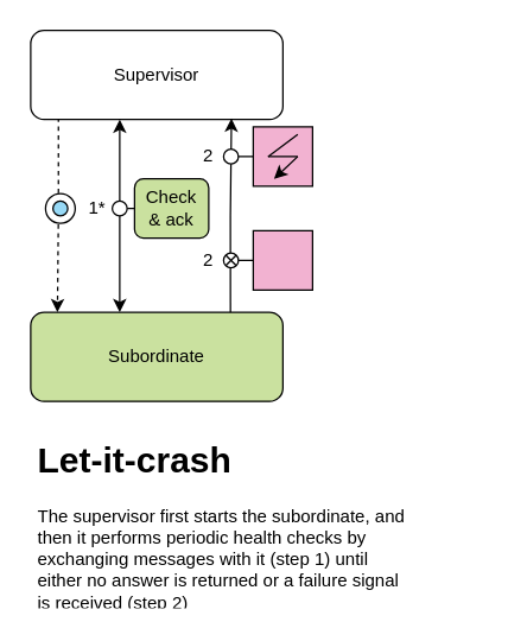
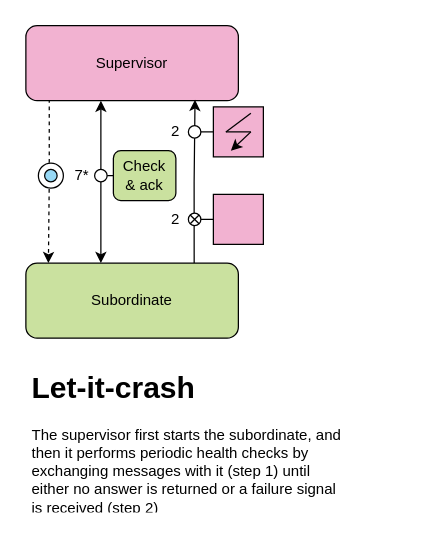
  <mxCell id="0" />
  <mxCell id="1" parent="0" />
  <mxCell id="2" style="edgeStyle=orthogonalEdgeStyle;rounded=0;orthogonalLoop=1;jettySize=auto;html=1;exitX=0.11;exitY=0.978;exitDx=0;exitDy=0;entryX=0.106;entryY=0;entryDx=0;entryDy=0;dashed=1;exitPerimeter=0;entryPerimeter=0;" edge="1" parent="1" source="3" target="5"><mxGeometry relative="1" as="geometry" /></mxCell>
- <mxCell id="3" value="Supervisor" style="rounded=1;whiteSpace=wrap;html=1;" vertex="1" parent="1"><mxGeometry x="20" y="20" width="170" height="60" as="geometry" /></mxCell>
+ <mxCell id="3" value="Supervisor" style="rounded=1;whiteSpace=wrap;html=1;fillColor=#f2b2d1;" vertex="1" parent="1"><mxGeometry x="20" y="20" width="170" height="60" as="geometry" /></mxCell>
  <mxCell id="4" style="edgeStyle=orthogonalEdgeStyle;rounded=0;orthogonalLoop=1;jettySize=auto;html=1;exitX=0.792;exitY=0;exitDx=0;exitDy=0;endArrow=classic;endFill=1;entryX=0.796;entryY=0.989;entryDx=0;entryDy=0;entryPerimeter=0;exitPerimeter=0;" edge="1" parent="1" source="5" target="3"><mxGeometry relative="1" as="geometry" /></mxCell>
  <mxCell id="5" value="Subordinate" style="rounded=1;whiteSpace=wrap;html=1;fillColor=#cae19f;" vertex="1" parent="1"><mxGeometry x="20" y="210" width="170" height="60" as="geometry" /></mxCell>
  <mxCell id="6" value="" style="group" vertex="1" connectable="0" parent="1"><mxGeometry x="40" y="130" width="20" height="20" as="geometry" /></mxCell>
  <mxCell id="7" value="" style="ellipse;whiteSpace=wrap;html=1;aspect=fixed;" vertex="1" parent="6"><mxGeometry x="-10" width="20" height="20" as="geometry" /></mxCell>
  <mxCell id="8" value="" style="ellipse;whiteSpace=wrap;html=1;aspect=fixed;fillColor=#97d9f6;" vertex="1" parent="6"><mxGeometry x="-5" y="5" width="10" height="10" as="geometry" /></mxCell>
  <mxCell id="9" value="" style="endArrow=classic;startArrow=classic;html=1;rounded=0;exitX=0.353;exitY=0;exitDx=0;exitDy=0;exitPerimeter=0;" edge="1" parent="1" source="5"><mxGeometry width="50" height="50" relative="1" as="geometry"><mxPoint x="140" y="330" as="sourcePoint" /><mxPoint x="80" y="80" as="targetPoint" /></mxGeometry></mxCell>
  <mxCell id="10" style="edgeStyle=orthogonalEdgeStyle;rounded=0;orthogonalLoop=1;jettySize=auto;html=1;entryX=0;entryY=0.5;entryDx=0;entryDy=0;endArrow=none;endFill=0;exitX=1;exitY=0.5;exitDx=0;exitDy=0;" edge="1" parent="1" source="11" target="13"><mxGeometry relative="1" as="geometry"><mxPoint x="90" y="140" as="sourcePoint" /></mxGeometry></mxCell>
  <mxCell id="11" value="" style="ellipse;whiteSpace=wrap;html=1;aspect=fixed;fillColor=#FFFFFF;" vertex="1" parent="1"><mxGeometry x="75" y="135" width="10" height="10" as="geometry" /></mxCell>
- <mxCell id="12" value="1*" style="text;html=1;strokeColor=none;fillColor=none;align=center;verticalAlign=middle;whiteSpace=wrap;rounded=0;" vertex="1" parent="1"><mxGeometry x="55" y="130" width="20" height="20" as="geometry" /></mxCell>
+ <mxCell id="12" value="7*" style="text;html=1;strokeColor=none;fillColor=none;align=center;verticalAlign=middle;whiteSpace=wrap;rounded=0;" vertex="1" parent="1"><mxGeometry x="55" y="130" width="20" height="20" as="geometry" /></mxCell>
  <mxCell id="13" value="Check&lt;br&gt;&amp;amp; ack" style="whiteSpace=wrap;html=1;fillColor=#CAE19F;rounded=1;" vertex="1" parent="1"><mxGeometry x="90" y="120" width="50" height="40" as="geometry" /></mxCell>
  <mxCell id="14" value="" style="ellipse;whiteSpace=wrap;html=1;aspect=fixed;fillColor=#FFFFFF;" vertex="1" parent="1"><mxGeometry x="150" y="100" width="10" height="10" as="geometry" /></mxCell>
  <mxCell id="15" value="" style="shape=sumEllipse;perimeter=ellipsePerimeter;whiteSpace=wrap;html=1;backgroundOutline=1;fillColor=#FFFFFF;" vertex="1" parent="1"><mxGeometry x="150" y="170" width="10" height="10" as="geometry" /></mxCell>
  <mxCell id="16" style="edgeStyle=orthogonalEdgeStyle;rounded=0;orthogonalLoop=1;jettySize=auto;html=1;exitX=0;exitY=0.5;exitDx=0;exitDy=0;entryX=1;entryY=0.5;entryDx=0;entryDy=0;endArrow=none;endFill=0;" edge="1" parent="1" source="17" target="14"><mxGeometry relative="1" as="geometry" /></mxCell>
  <mxCell id="17" value="" style="rounded=0;whiteSpace=wrap;html=1;fillColor=#F2B2D1;" vertex="1" parent="1"><mxGeometry x="170" y="85" width="40" height="40" as="geometry" /></mxCell>
  <mxCell id="18" style="edgeStyle=orthogonalEdgeStyle;rounded=0;orthogonalLoop=1;jettySize=auto;html=1;exitX=0;exitY=0.5;exitDx=0;exitDy=0;entryX=1;entryY=0.5;entryDx=0;entryDy=0;endArrow=none;endFill=0;" edge="1" parent="1" source="19" target="15"><mxGeometry relative="1" as="geometry" /></mxCell>
  <mxCell id="19" value="" style="rounded=0;whiteSpace=wrap;html=1;fillColor=#F2B2D1;" vertex="1" parent="1"><mxGeometry x="170" y="155" width="40" height="40" as="geometry" /></mxCell>
  <mxCell id="20" value="" style="group" vertex="1" connectable="0" parent="1"><mxGeometry x="300" y="270" width="20" height="40" as="geometry" /></mxCell>
  <mxCell id="21" value="" style="group" vertex="1" connectable="0" parent="20"><mxGeometry x="-120" y="-180" width="20" height="30" as="geometry" /></mxCell>
  <mxCell id="22" value="" style="endArrow=none;html=1;rounded=0;" edge="1" parent="21"><mxGeometry width="50" height="50" relative="1" as="geometry"><mxPoint y="15" as="sourcePoint" /><mxPoint x="20" as="targetPoint" /></mxGeometry></mxCell>
  <mxCell id="23" value="" style="endArrow=none;html=1;rounded=0;" edge="1" parent="21"><mxGeometry width="50" height="50" relative="1" as="geometry"><mxPoint y="15" as="sourcePoint" /><mxPoint x="20" y="15" as="targetPoint" /></mxGeometry></mxCell>
  <mxCell id="24" value="" style="endArrow=classic;html=1;rounded=0;endFill=1;" edge="1" parent="21"><mxGeometry width="50" height="50" relative="1" as="geometry"><mxPoint x="20" y="15" as="sourcePoint" /><mxPoint x="4" y="30" as="targetPoint" /></mxGeometry></mxCell>
  <mxCell id="25" value="2" style="text;html=1;strokeColor=none;fillColor=none;align=center;verticalAlign=middle;whiteSpace=wrap;rounded=0;" vertex="1" parent="1"><mxGeometry x="130" y="95" width="20" height="20" as="geometry" /></mxCell>
  <mxCell id="26" value="2" style="text;html=1;strokeColor=none;fillColor=none;align=center;verticalAlign=middle;whiteSpace=wrap;rounded=0;" vertex="1" parent="1"><mxGeometry x="130" y="165" width="20" height="20" as="geometry" /></mxCell>
  <mxCell id="27" value="&lt;h1&gt;Let-it-crash&lt;/h1&gt;&lt;p&gt;The supervisor first starts the subordinate, and then it performs periodic health checks by exchanging messages with it (step 1) until either no answer is returned or a failure signal is received (step 2)&lt;br&gt;&lt;/p&gt;" style="text;html=1;strokeColor=none;fillColor=none;spacing=5;spacingTop=-20;whiteSpace=wrap;overflow=hidden;rounded=0;" vertex="1" parent="1"><mxGeometry x="20" y="290" width="260" height="120" as="geometry" /></mxCell>
